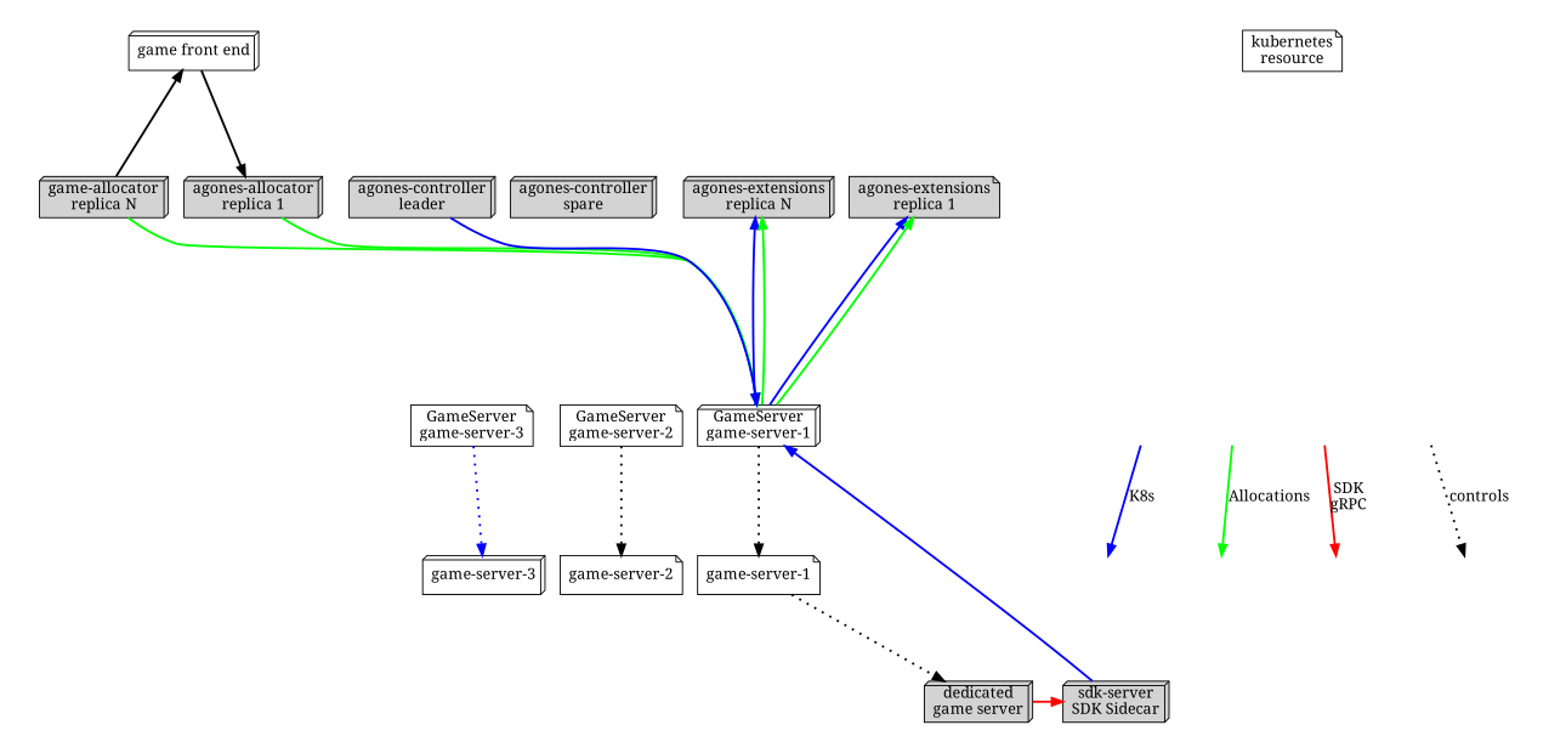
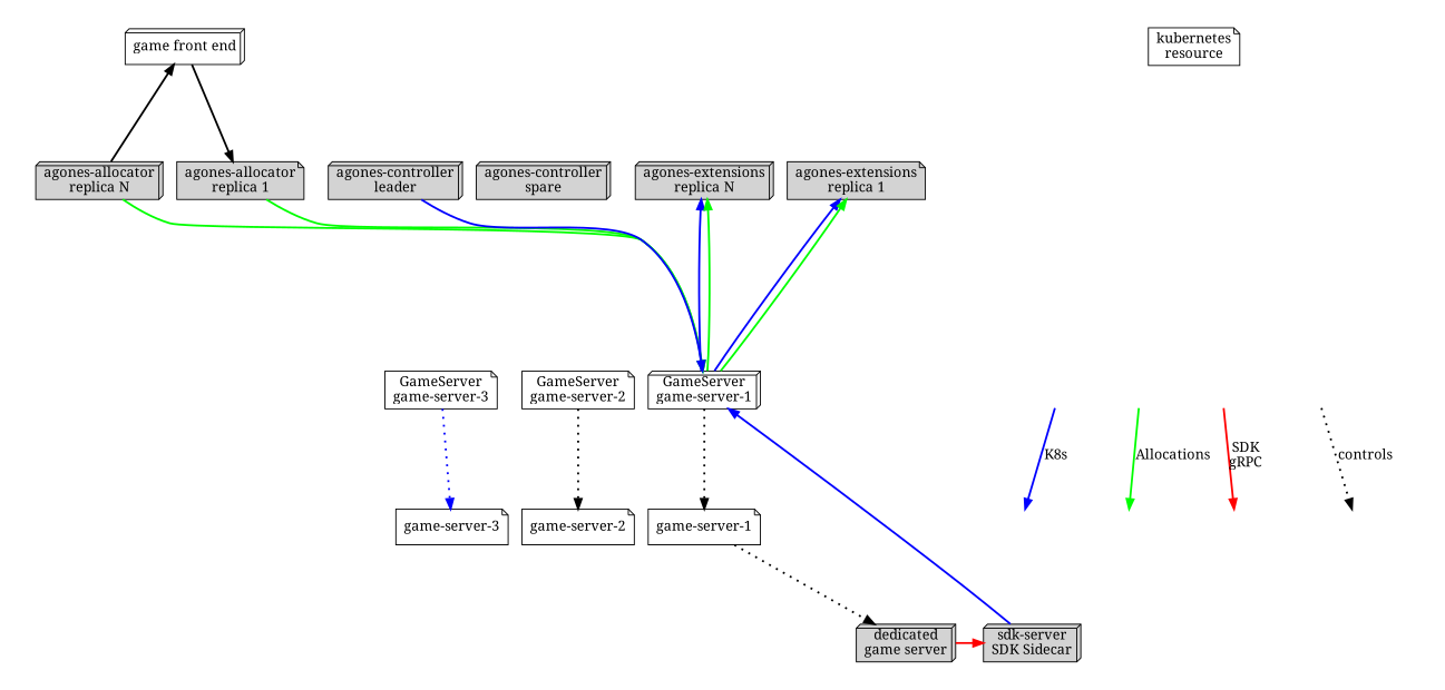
  digraph {
    compound=true
    fontname="Noto Serif"
    newrank=true
    nodesep=0.2
    style=rounded
    node [fontname="Noto Serif" shape=box3d]
    edge [fontname="Noto Serif" penwidth=2]
    n1 [label="game front end"]
-   n2 [label="game-allocator\nreplica N" style=filled]
-   n3 [label="agones-allocator\nreplica 1" style=filled]
+   n2 [label="agones-allocator\nreplica N" style=filled]
+   n3 [label="agones-allocator\nreplica 1" shape=note style=filled]
    n4 [label="agones-controller\nspare" style=filled]
    n5 [label="agones-controller\nleader" style=filled]
    n6 [label="agones-extensions\nreplica N" style=filled]
    n7 [label="agones-extensions\nreplica 1" shape=note style=filled]
    n8 [label="GameServer\ngame-server-3" shape=note]
    n9 [label="GameServer\ngame-server-2" shape=note]
    n10 [label="GameServer\ngame-server-1"]
    n11 [label="game-server-1" shape=note]
    n12 [label="game-server-2" shape=note]
-   n13 [label="game-server-3"]
+   n13 [label="game-server-3" shape=note]
    k8s_top [style=invis]
    gsa_top [style=invis]
    sdk_top [style=invis]
    control_top [style=invis]
    n18 [label="kubernetes\nresource" shape=note]
    k8s_bottom [style=invis]
    gsa_bottom [style=invis]
    sdk_bottom [style=invis]
    control_bottom [style=invis]
    n23 [label="sdk-server\nSDK Sidecar" style=filled]
    n24 [label="dedicated\ngame server" style=filled]
    subgraph cluster_1 {
      rank=source
      style=invis
      n1
    }
    subgraph cluster_2 {
      rank=same
      style=invis
      subgraph cluster_3 {
        label="Agones Control Plane"
        rank=same
        style=invis
        subgraph cluster_4 {
          label="agones-allocator Deployment"
          rank=same
          style=invis
          n2
          n3
        }
        subgraph cluster_5 {
          label="agones-controller Deployment"
          rank=same
          style=invis
          n4
          n5
        }
        subgraph cluster_6 {
          label="agones-extensions Deployment"
          rank=same
          style=invis
          n6
          n7
        }
      }
    }
    subgraph cluster_7 {
      style=invis
      subgraph cluster_8 {
        label="Kubernetes Control Plane"
        style=invis
        subgraph cluster_9 {
          label="Agones CRDs"
          rank=same
          style=invis
          subgraph cluster_10 {
            label=Fleet
            rank=same
            style=invis
            subgraph cluster_11 {
              label="GameServerSet 2"
              rank=same
              style=invis
              n8
            }
            subgraph cluster_12 {
              label="GameServerSet 1"
              rank=same
              style=invis
              n9
              n10
            }
          }
        }
        subgraph cluster_13 {
          label=Pods
          rank=same
          style=invis
          n11
          n12
          n13
        }
      }
    }
    subgraph cluster_14 {
      nodesep=1
      style=invis
      subgraph cluster_15 {
        nodesep=1
        style=invis
        k8s_top
        gsa_top
        sdk_top
        control_top
        n18
      }
      subgraph cluster_16 {
        nodesep=1
        style=invis
        k8s_bottom
        gsa_bottom
        sdk_bottom
        control_bottom
      }
    }
    subgraph cluster_17 {
      rank=sink
      style=invis
      subgraph cluster_18 {
        label="Pod game-server-1 runtime"
        rank=sink
        style=invis
        n23
        n24
      }
    }
    n1 -> n3
    n2 -> n1
    n2 -> n10 [color=green]
    n3 -> n10 [color=green]
    n5 -> n10 [color=blue]
    n8 -> n13 [color=blue style=dotted]
    n9 -> n12 [style=dotted]
    n10 -> n6 [color=blue]
    n10 -> n6 [color=green constraint=false]
    n10 -> n7 [color=blue]
    n10 -> n7 [color=green constraint=false]
    n10 -> n11 [style=dotted]
    n11 -> n24 [style=dotted]
    k8s_top -> k8s_bottom [color=blue label=K8s]
    gsa_top -> gsa_bottom [color=green label=Allocations]
    sdk_top -> sdk_bottom [color=red label="SDK\ngRPC"]
    control_top -> control_bottom [label=controls style=dotted]
    k8s_bottom -> n23 [style=invis]
    gsa_bottom -> n23 [style=invis]
    sdk_bottom -> n23 [style=invis]
    control_bottom -> n23 [style=invis]
    n23 -> n10 [color=blue]
    n24 -> n23 [color=red]
  }
